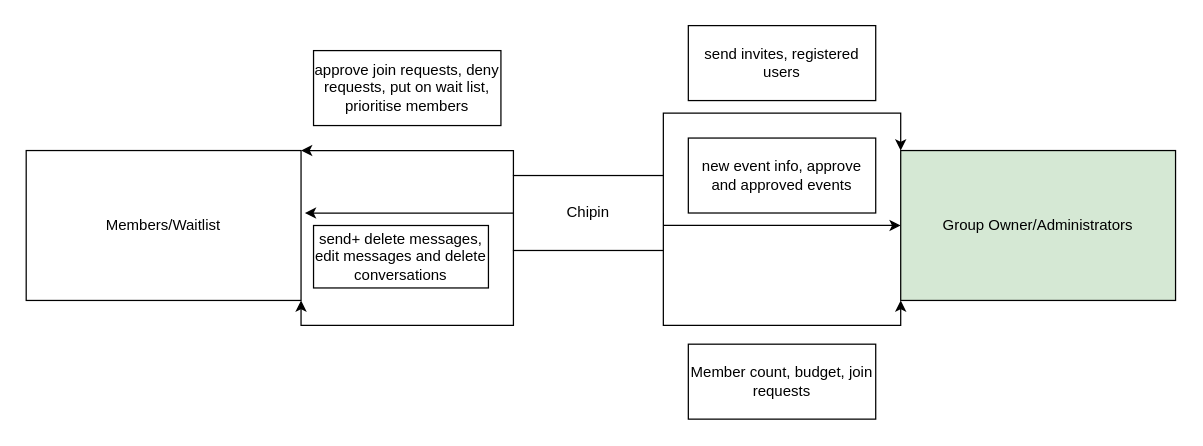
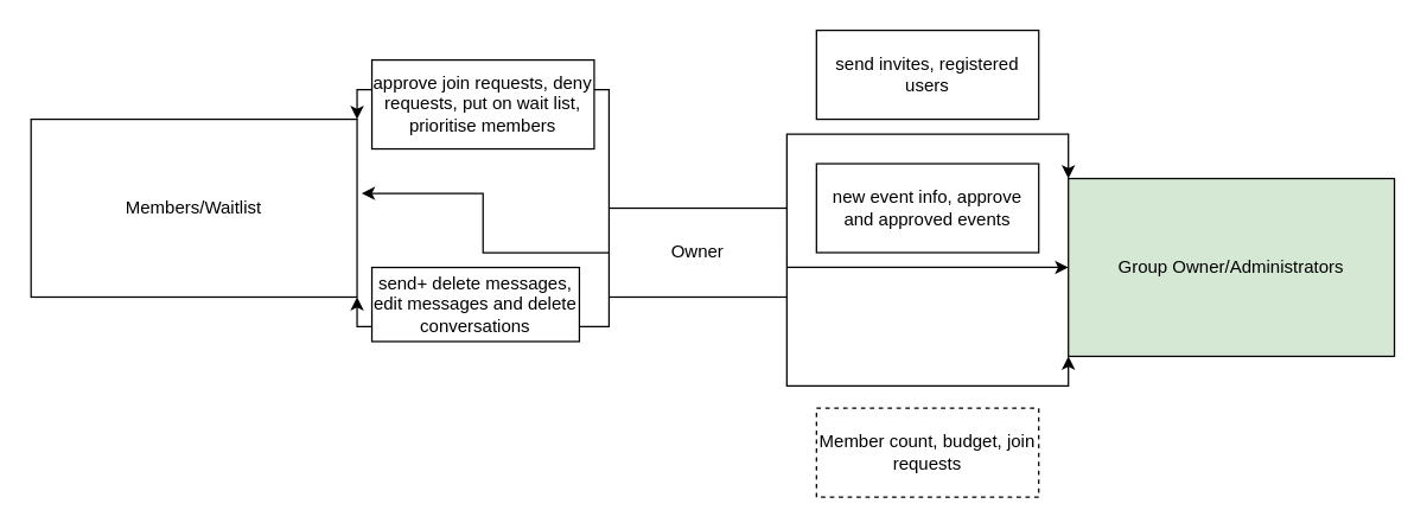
  <mxCell id="0" />
  <mxCell id="1" parent="0" />
  <mxCell id="2" style="edgeStyle=orthogonalEdgeStyle;rounded=0;orthogonalLoop=1;jettySize=auto;html=1;exitX=0;exitY=1;exitDx=0;exitDy=0;entryX=1;entryY=1;entryDx=0;entryDy=0;" edge="1" parent="1" source="7" target="8"><mxGeometry relative="1" as="geometry" /></mxCell>
  <mxCell id="3" style="edgeStyle=orthogonalEdgeStyle;rounded=0;orthogonalLoop=1;jettySize=auto;html=1;exitX=0;exitY=0;exitDx=0;exitDy=0;entryX=1;entryY=0;entryDx=0;entryDy=0;" edge="1" parent="1" source="7" target="8"><mxGeometry relative="1" as="geometry" /></mxCell>
  <mxCell id="4" style="edgeStyle=orthogonalEdgeStyle;rounded=0;orthogonalLoop=1;jettySize=auto;html=1;exitX=1;exitY=0;exitDx=0;exitDy=0;entryX=0;entryY=0;entryDx=0;entryDy=0;" edge="1" parent="1" source="7" target="9"><mxGeometry relative="1" as="geometry"><Array as="points"><mxPoint x="530" y="90" /><mxPoint x="720" y="90" /></Array></mxGeometry></mxCell>
  <mxCell id="5" style="edgeStyle=orthogonalEdgeStyle;rounded=0;orthogonalLoop=1;jettySize=auto;html=1;exitX=1;exitY=1;exitDx=0;exitDy=0;entryX=0;entryY=1;entryDx=0;entryDy=0;" edge="1" parent="1" source="7" target="9"><mxGeometry relative="1" as="geometry" /></mxCell>
  <mxCell id="6" style="edgeStyle=orthogonalEdgeStyle;rounded=0;orthogonalLoop=1;jettySize=auto;html=1;exitX=1;exitY=0.5;exitDx=0;exitDy=0;entryX=0;entryY=0.5;entryDx=0;entryDy=0;" edge="1" parent="1" source="7" target="9"><mxGeometry relative="1" as="geometry"><mxPoint x="640" y="170" as="targetPoint" /><Array as="points"><mxPoint x="530" y="180" /></Array></mxGeometry></mxCell>
- <mxCell id="7" value="Chipin" style="rounded=0;whiteSpace=wrap;html=1;" vertex="1" parent="1"><mxGeometry x="410" y="140" width="120" height="60" as="geometry" /></mxCell>
- <mxCell id="8" value="Members/Waitlist" style="rounded=0;whiteSpace=wrap;html=1;" vertex="1" parent="1"><mxGeometry x="20" y="120" width="220" height="120" as="geometry" /></mxCell>
+ <mxCell id="7" value="Owner" style="rounded=0;whiteSpace=wrap;html=1;" vertex="1" parent="1"><mxGeometry x="410" y="140" width="120" height="60" as="geometry" /></mxCell>
+ <mxCell id="8" value="Members/Waitlist" style="rounded=0;whiteSpace=wrap;html=1;" vertex="1" parent="1"><mxGeometry x="20" y="80" width="220" height="120" as="geometry" /></mxCell>
  <mxCell id="9" value="Group Owner/Administrators" style="rounded=0;whiteSpace=wrap;html=1;fillColor=#d5e8d4;" vertex="1" parent="1"><mxGeometry x="720" y="120" width="220" height="120" as="geometry" /></mxCell>
  <mxCell id="10" style="edgeStyle=orthogonalEdgeStyle;rounded=0;orthogonalLoop=1;jettySize=auto;html=1;exitX=0;exitY=0.5;exitDx=0;exitDy=0;entryX=1.014;entryY=0.417;entryDx=0;entryDy=0;entryPerimeter=0;" edge="1" parent="1" source="7" target="8"><mxGeometry relative="1" as="geometry" /></mxCell>
  <mxCell id="11" value="send+ delete messages, edit messages and delete conversations" style="rounded=0;whiteSpace=wrap;html=1;" vertex="1" parent="1"><mxGeometry x="250" y="180" width="140" height="50" as="geometry" /></mxCell>
  <mxCell id="12" value="approve join requests, deny requests, put on wait list, prioritise members" style="rounded=0;whiteSpace=wrap;html=1;" vertex="1" parent="1"><mxGeometry x="250" y="40" width="150" height="60" as="geometry" /></mxCell>
  <mxCell id="13" value="send invites, registered users&lt;span style=&quot;color: rgba(0, 0, 0, 0); font-family: monospace; font-size: 0px; text-align: start; text-wrap-mode: nowrap;&quot;&gt;%3CmxGraphModel%3E%3Croot%3E%3CmxCell%20id%3D%220%22%2F%3E%3CmxCell%20id%3D%221%22%20parent%3D%220%22%2F%3E%3CmxCell%20id%3D%222%22%20value%3D%22approve%20join%20requests%2C%20deny%20requests%2C%20put%20on%20wait%20list%2C%20prioritise%20members%22%20style%3D%22rounded%3D0%3BwhiteSpace%3Dwrap%3Bhtml%3D1%3B%22%20vertex%3D%221%22%20parent%3D%221%22%3E%3CmxGeometry%20x%3D%22-30%22%20y%3D%22290%22%20width%3D%22150%22%20height%3D%2260%22%20as%3D%22geometry%22%2F%3E%3C%2FmxCell%3E%3C%2Froot%3E%3C%2FmxGraphModel%3E&lt;/span&gt;" style="rounded=0;whiteSpace=wrap;html=1;" vertex="1" parent="1"><mxGeometry x="550" y="20" width="150" height="60" as="geometry" /></mxCell>
  <mxCell id="14" value="new event info, approve and approved events" style="rounded=0;whiteSpace=wrap;html=1;" vertex="1" parent="1"><mxGeometry x="550" y="110" width="150" height="60" as="geometry" /></mxCell>
- <mxCell id="15" value="Member count, budget, join requests" style="rounded=0;whiteSpace=wrap;html=1;" vertex="1" parent="1"><mxGeometry x="550" y="275" width="150" height="60" as="geometry" /></mxCell>
+ <mxCell id="15" value="Member count, budget, join requests" style="rounded=0;whiteSpace=wrap;html=1;dashed=1;" vertex="1" parent="1"><mxGeometry x="550" y="275" width="150" height="60" as="geometry" /></mxCell>
